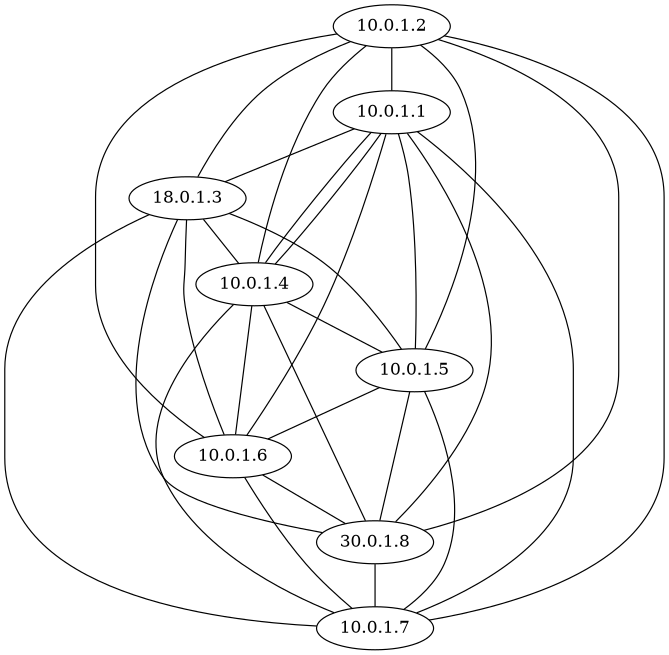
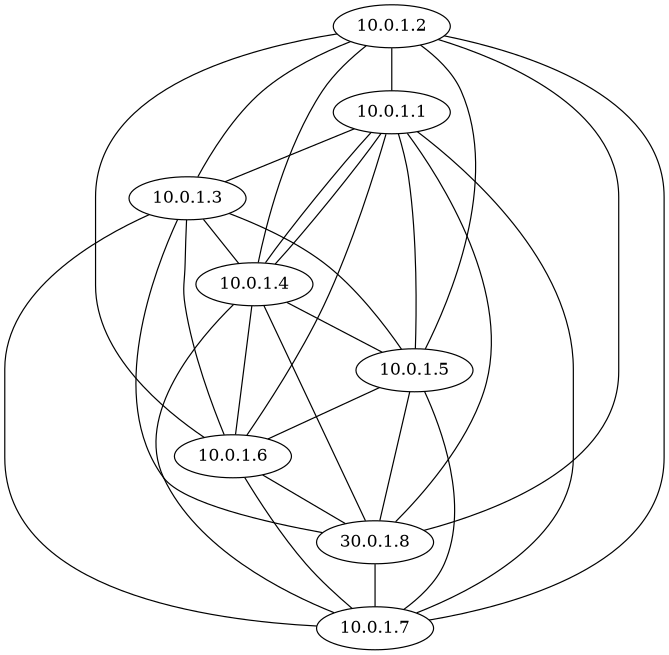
  graph {
    "10.0.1.1"
    "10.0.1.6"
    "10.0.1.7"
    n4 [label="30.0.1.8"]
    "10.0.1.5"
    "10.0.1.4"
-   "10.0.1.3" [label="18.0.1.3"]
+   "10.0.1.3"
    "10.0.1.2"
    "10.0.1.1" -- "10.0.1.6"
    "10.0.1.1" -- "10.0.1.7"
    "10.0.1.1" -- n4
    "10.0.1.1" -- "10.0.1.5"
    "10.0.1.1" -- "10.0.1.4"
    "10.0.1.1" -- "10.0.1.4"
    "10.0.1.1" -- "10.0.1.3"
    "10.0.1.6" -- "10.0.1.7"
    "10.0.1.6" -- n4
    n4 -- "10.0.1.7"
    "10.0.1.5" -- "10.0.1.6"
    "10.0.1.5" -- "10.0.1.7"
    "10.0.1.5" -- n4
    "10.0.1.4" -- "10.0.1.6"
    "10.0.1.4" -- "10.0.1.7"
    "10.0.1.4" -- n4
    "10.0.1.4" -- "10.0.1.5"
    "10.0.1.3" -- "10.0.1.6"
    "10.0.1.3" -- "10.0.1.7"
    "10.0.1.3" -- n4
    "10.0.1.3" -- "10.0.1.5"
    "10.0.1.3" -- "10.0.1.4"
    "10.0.1.2" -- "10.0.1.1"
    "10.0.1.2" -- "10.0.1.6"
    "10.0.1.2" -- "10.0.1.7"
    "10.0.1.2" -- n4
    "10.0.1.2" -- "10.0.1.5"
    "10.0.1.2" -- "10.0.1.4"
    "10.0.1.2" -- "10.0.1.3"
  }
